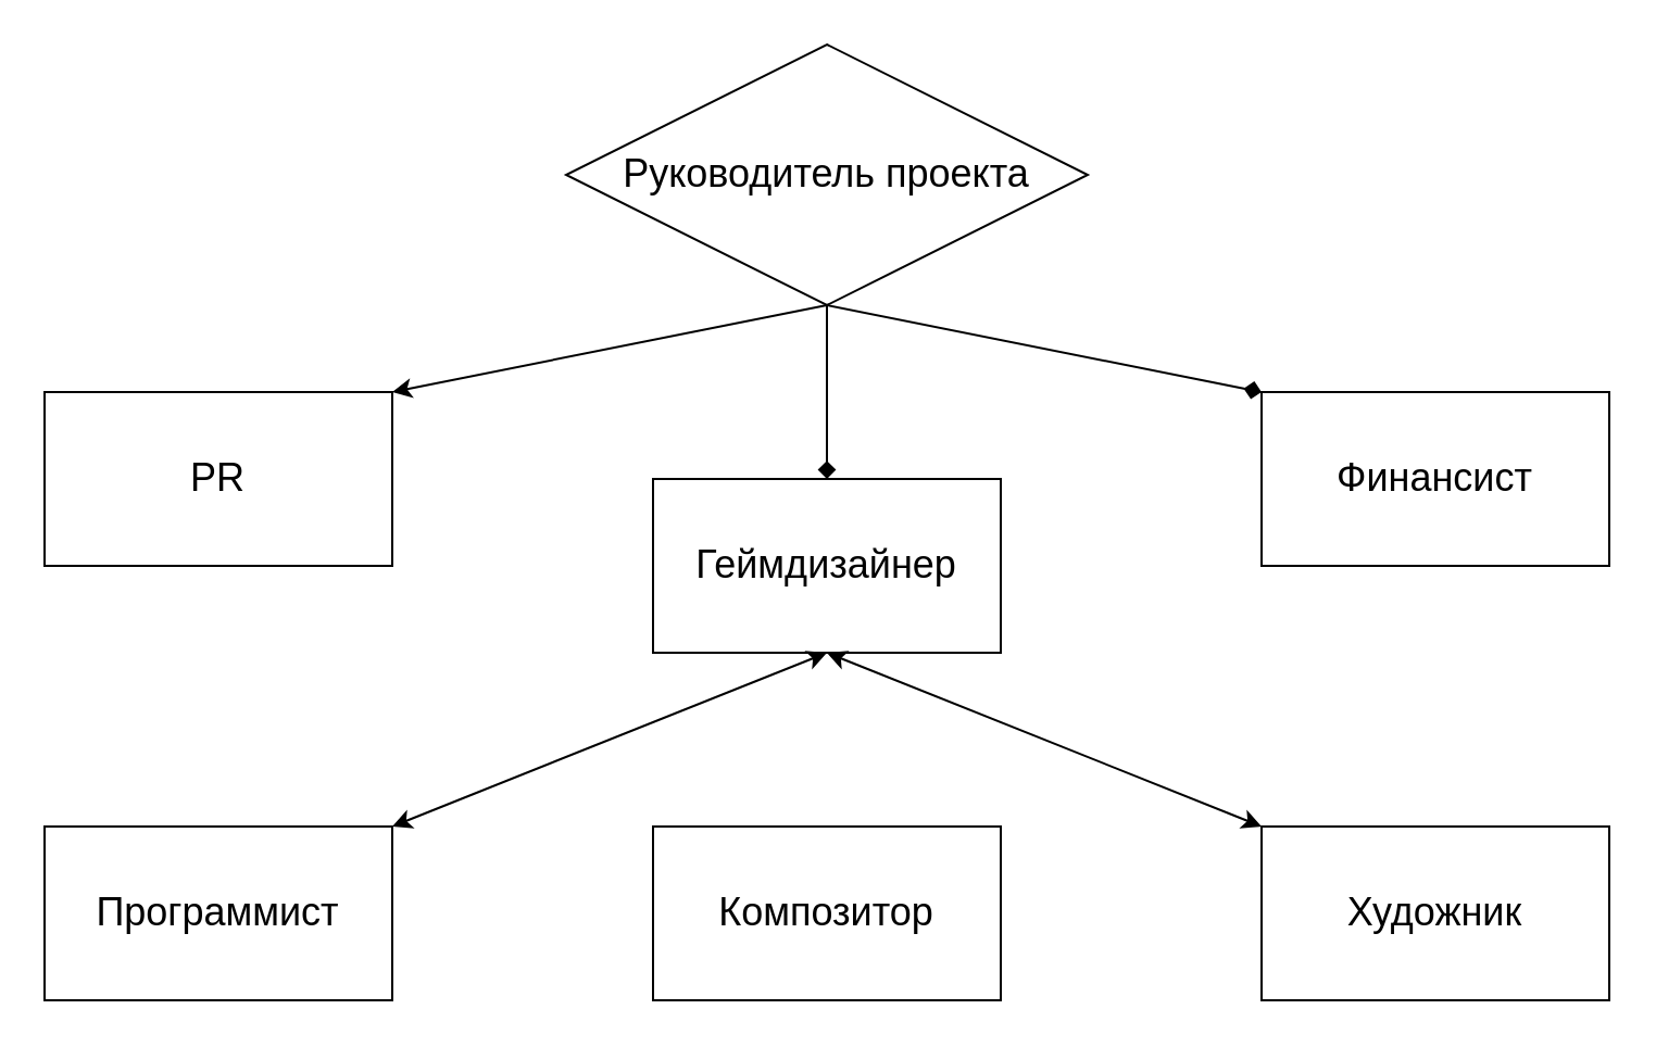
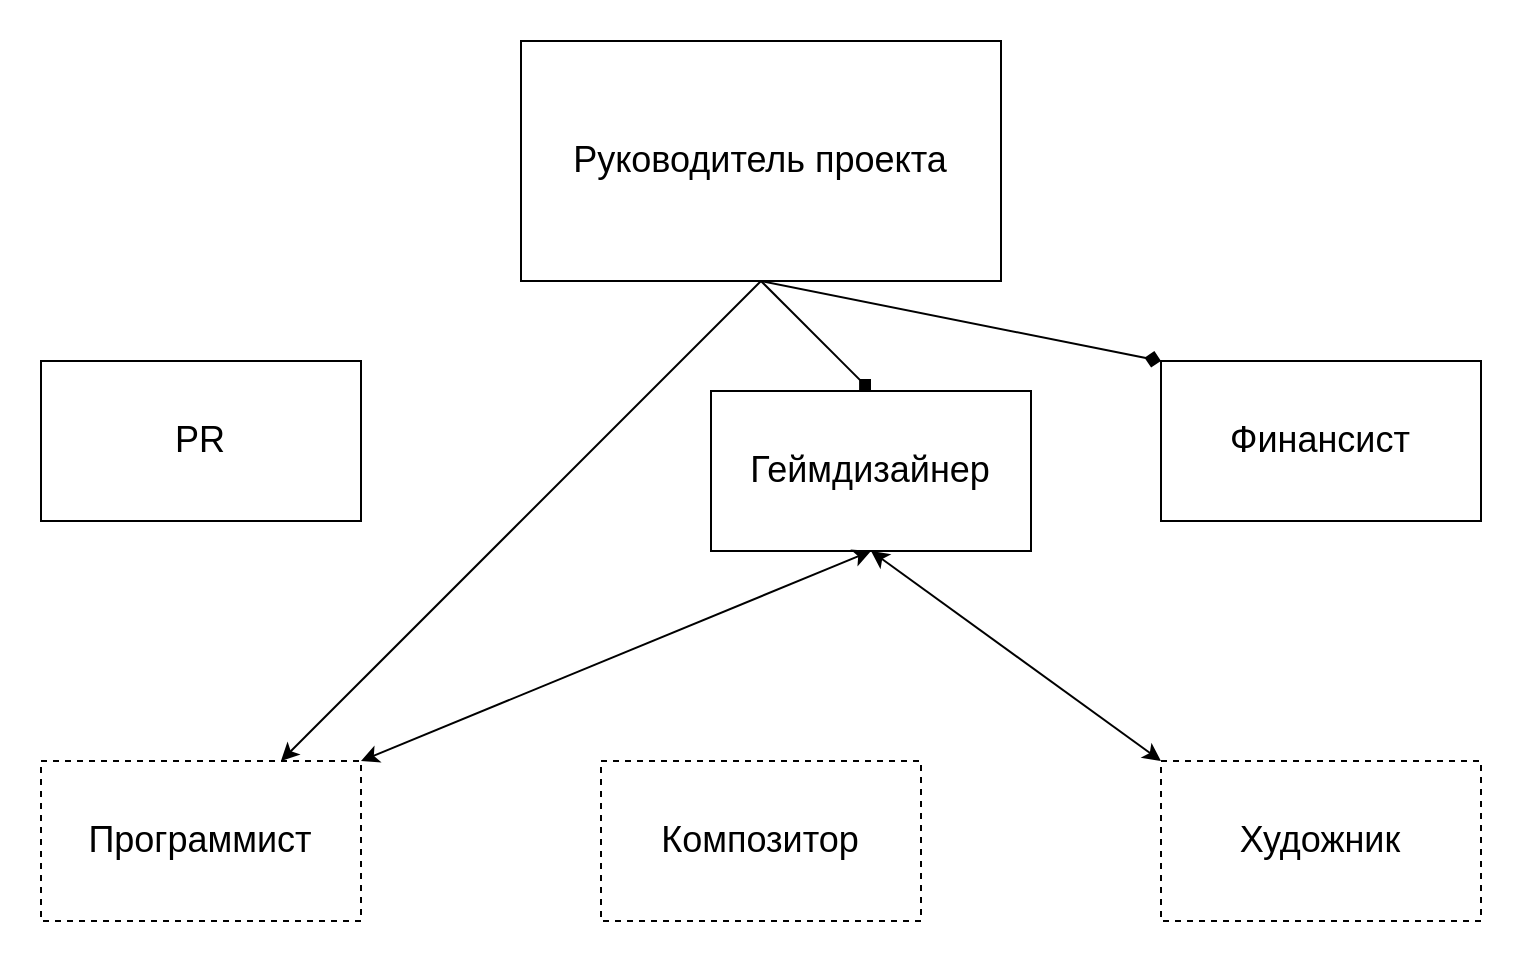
  <mxCell id="0" />
  <mxCell id="1" parent="0" />
- <mxCell id="2" value="&lt;font style=&quot;font-size: 18px;&quot;&gt;Руководитель проекта&lt;/font&gt;" style="rhombus;whiteSpace=wrap;html=1;" vertex="1" parent="1"><mxGeometry x="260" y="20" width="240" height="120" as="geometry" /></mxCell>
+ <mxCell id="2" value="&lt;font style=&quot;font-size: 18px;&quot;&gt;Руководитель проекта&lt;/font&gt;" style="rounded=0;whiteSpace=wrap;html=1;" vertex="1" parent="1"><mxGeometry x="260" y="20" width="240" height="120" as="geometry" /></mxCell>
  <mxCell id="3" value="&lt;font style=&quot;font-size: 18px;&quot;&gt;Финансист&lt;/font&gt;" style="rounded=0;whiteSpace=wrap;html=1;" vertex="1" parent="1"><mxGeometry x="580" y="180" width="160" height="80" as="geometry" /></mxCell>
  <mxCell id="4" value="&lt;font style=&quot;font-size: 18px;&quot;&gt;PR&lt;/font&gt;" style="rounded=0;whiteSpace=wrap;html=1;" vertex="1" parent="1"><mxGeometry x="20" y="180" width="160" height="80" as="geometry" /></mxCell>
  <mxCell id="5" value="" style="endArrow=diamond;html=1;rounded=0;entryX=0;entryY=0;entryDx=0;entryDy=0;exitX=0.5;exitY=1;exitDx=0;exitDy=0;" edge="1" parent="1" source="2" target="3"><mxGeometry width="50" height="50" relative="1" as="geometry"><mxPoint x="460" y="420" as="sourcePoint" /><mxPoint x="510" y="370" as="targetPoint" /></mxGeometry></mxCell>
- <mxCell id="6" value="" style="endArrow=classic;html=1;rounded=0;entryX=1;entryY=0;entryDx=0;entryDy=0;exitX=0.5;exitY=1;exitDx=0;exitDy=0;" edge="1" parent="1" source="2" target="4"><mxGeometry width="50" height="50" relative="1" as="geometry"><mxPoint x="274" y="290" as="sourcePoint" /><mxPoint x="394" y="370" as="targetPoint" /></mxGeometry></mxCell>
- <mxCell id="7" value="&lt;font style=&quot;font-size: 18px;&quot;&gt;Геймдизайнер&lt;/font&gt;" style="rounded=0;whiteSpace=wrap;html=1;" vertex="1" parent="1"><mxGeometry x="300" y="220" width="160" height="80" as="geometry" /></mxCell>
+ <mxCell id="6" value="" style="endArrow=classic;html=1;rounded=0;exitX=0.5;exitY=1;exitDx=0;exitDy=0;" edge="1" parent="1" source="2" target="9"><mxGeometry width="50" height="50" relative="1" as="geometry"><mxPoint x="274" y="290" as="sourcePoint" /><mxPoint x="394" y="370" as="targetPoint" /></mxGeometry></mxCell>
+ <mxCell id="7" value="&lt;font style=&quot;font-size: 18px;&quot;&gt;Геймдизайнер&lt;/font&gt;" style="rounded=0;whiteSpace=wrap;html=1;" vertex="1" parent="1"><mxGeometry x="355" y="195" width="160" height="80" as="geometry" /></mxCell>
  <mxCell id="8" value="" style="endArrow=diamond;html=1;rounded=0;exitX=0.5;exitY=1;exitDx=0;exitDy=0;entryX=0.5;entryY=0;entryDx=0;entryDy=0;" edge="1" parent="1" source="2" target="7"><mxGeometry width="50" height="50" relative="1" as="geometry"><mxPoint x="460" y="420" as="sourcePoint" /><mxPoint x="510" y="370" as="targetPoint" /></mxGeometry></mxCell>
- <mxCell id="9" value="&lt;font style=&quot;font-size: 18px;&quot;&gt;Программист&lt;/font&gt;" style="rounded=0;whiteSpace=wrap;html=1;" vertex="1" parent="1"><mxGeometry x="20" y="380" width="160" height="80" as="geometry" /></mxCell>
- <mxCell id="10" value="&lt;font style=&quot;font-size: 18px;&quot;&gt;Композитор&lt;/font&gt;" style="rounded=0;whiteSpace=wrap;html=1;" vertex="1" parent="1"><mxGeometry x="300" y="380" width="160" height="80" as="geometry" /></mxCell>
- <mxCell id="11" value="&lt;font style=&quot;font-size: 18px;&quot;&gt;Художник&lt;/font&gt;" style="rounded=0;whiteSpace=wrap;html=1;" vertex="1" parent="1"><mxGeometry x="580" y="380" width="160" height="80" as="geometry" /></mxCell>
+ <mxCell id="9" value="&lt;font style=&quot;font-size: 18px;&quot;&gt;Программист&lt;/font&gt;" style="rounded=0;whiteSpace=wrap;html=1;dashed=1;" vertex="1" parent="1"><mxGeometry x="20" y="380" width="160" height="80" as="geometry" /></mxCell>
+ <mxCell id="10" value="&lt;font style=&quot;font-size: 18px;&quot;&gt;Композитор&lt;/font&gt;" style="rounded=0;whiteSpace=wrap;html=1;dashed=1;" vertex="1" parent="1"><mxGeometry x="300" y="380" width="160" height="80" as="geometry" /></mxCell>
+ <mxCell id="11" value="&lt;font style=&quot;font-size: 18px;&quot;&gt;Художник&lt;/font&gt;" style="rounded=0;whiteSpace=wrap;html=1;dashed=1;" vertex="1" parent="1"><mxGeometry x="580" y="380" width="160" height="80" as="geometry" /></mxCell>
  <mxCell id="12" value="" style="endArrow=classic;startArrow=classic;html=1;rounded=0;entryX=0.5;entryY=1;entryDx=0;entryDy=0;exitX=1;exitY=0;exitDx=0;exitDy=0;" edge="1" parent="1" source="9" target="7"><mxGeometry width="50" height="50" relative="1" as="geometry"><mxPoint x="460" y="420" as="sourcePoint" /><mxPoint x="510" y="370" as="targetPoint" /></mxGeometry></mxCell>
  <mxCell id="13" value="" style="endArrow=classic;startArrow=classic;html=1;rounded=0;entryX=0;entryY=0;entryDx=0;entryDy=0;exitX=0.5;exitY=1;exitDx=0;exitDy=0;" edge="1" parent="1" source="7" target="11"><mxGeometry width="50" height="50" relative="1" as="geometry"><mxPoint x="200" y="400" as="sourcePoint" /><mxPoint x="400" y="320" as="targetPoint" /></mxGeometry></mxCell>
